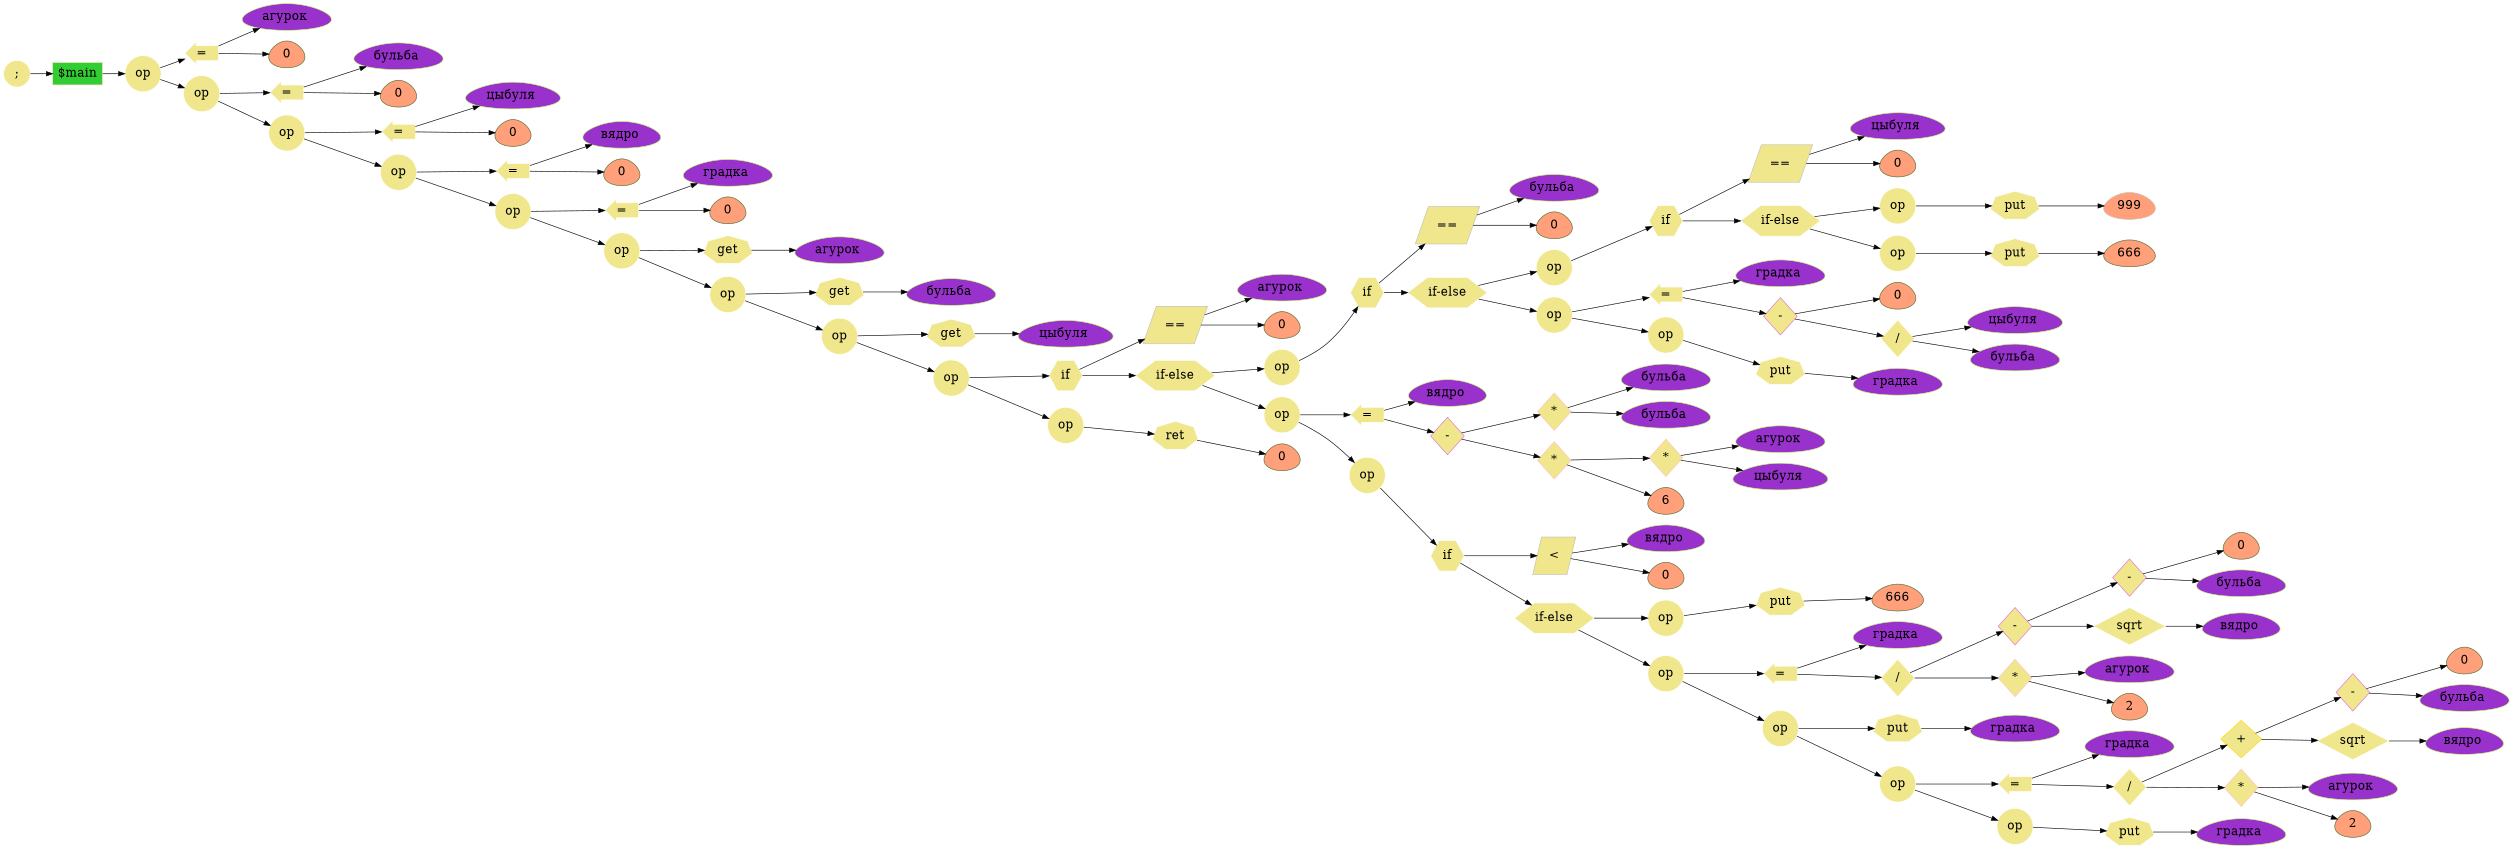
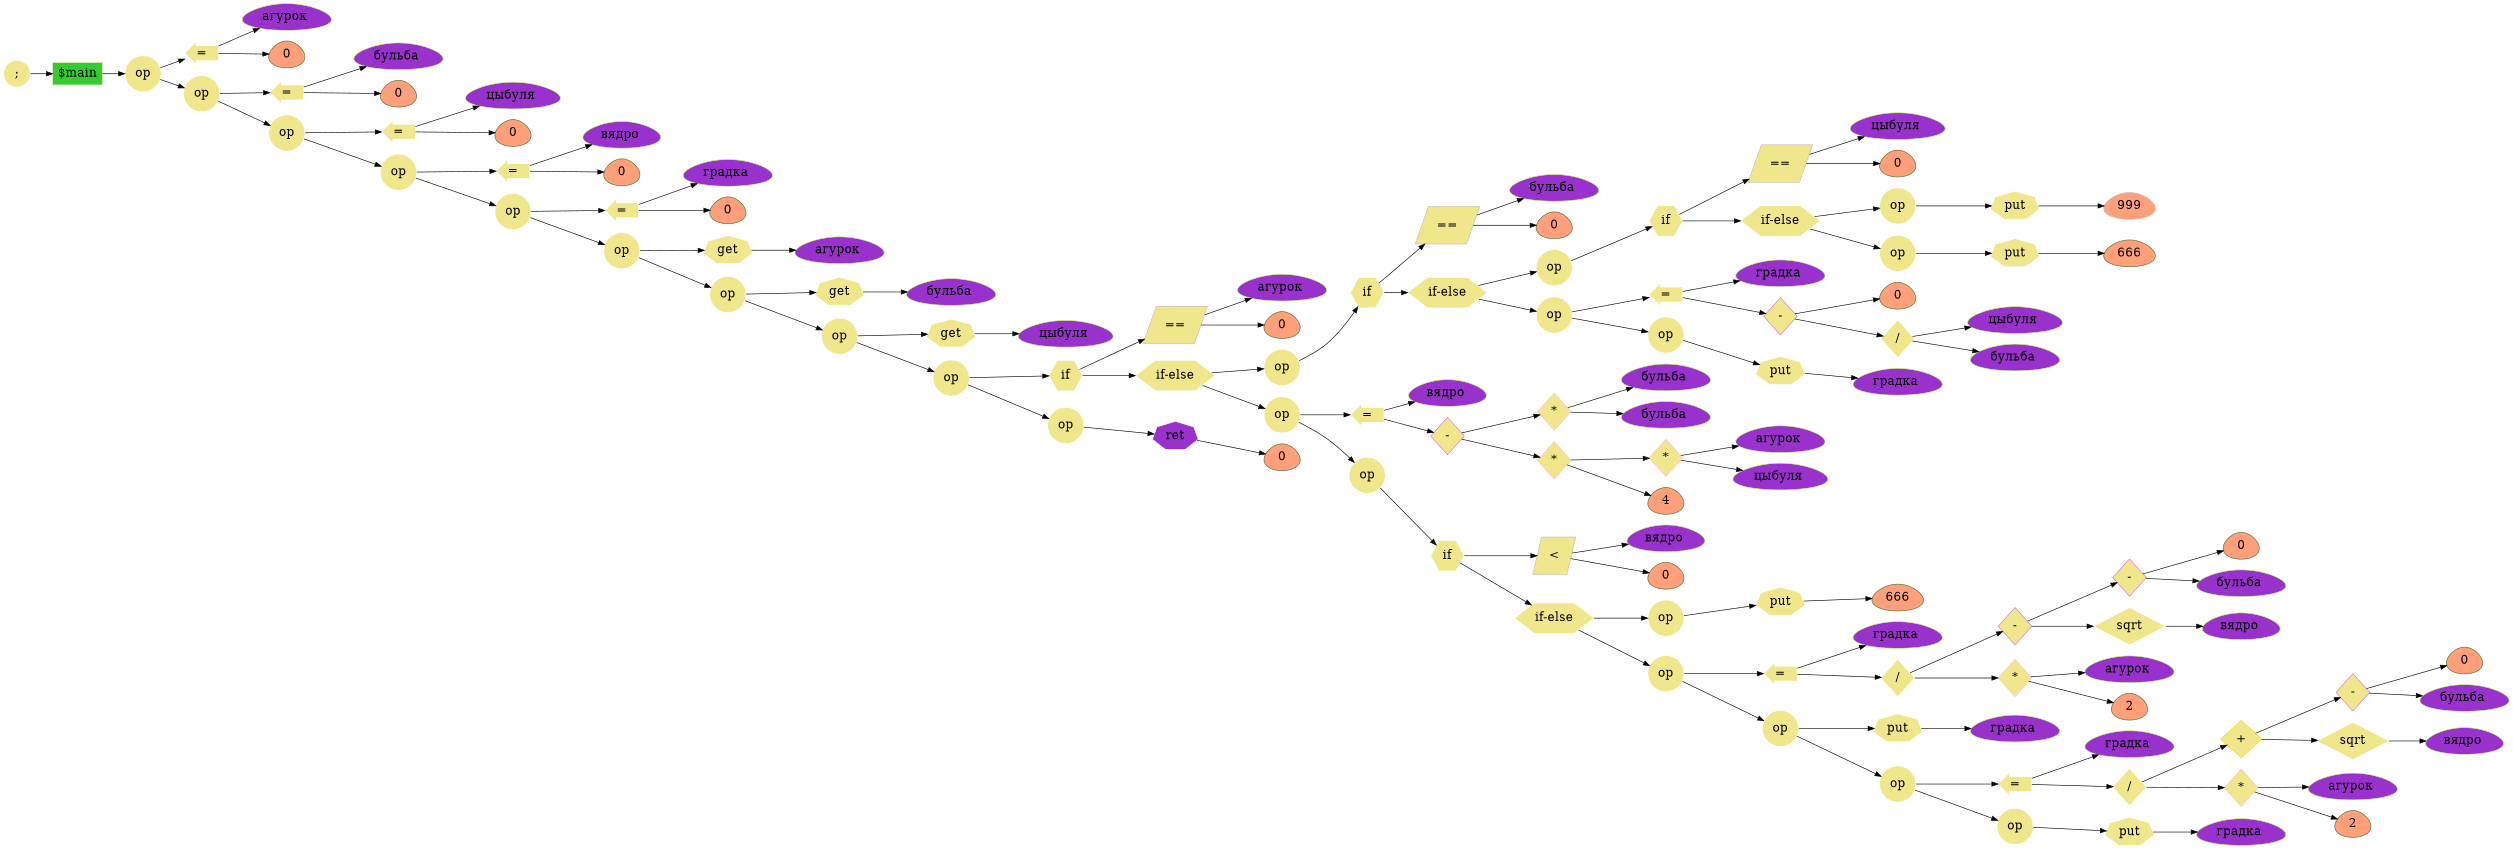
  digraph {
    rankdir=LR
    node [color="#ffffff" fillcolor="#F0E68C" fontsize=20 shape=egg style=filled]
    edge [color="#000000" fontsize=20]
    n1 [label=";" shape=circle]
    n2 [color="#ffe4c4" fillcolor="#32CD32" label="$main" shape=box]
    n3 [label=op shape=circle]
    n4 [label="=" shape=larrow]
    n5 [label=op shape=circle]
    n6 [color="#caff70" fillcolor="#9932CC" label="агурок "]
    n7 [color="#556b2f " fillcolor="#FFA07A" label=0]
    n8 [label="=" shape=larrow]
    n9 [label=op shape=circle]
    n10 [color="#caff70" fillcolor="#9932CC" label="бульба "]
    n11 [color="#556b2f " fillcolor="#FFA07A" label=0]
    n12 [label="=" shape=larrow]
    n13 [label=op shape=circle]
    n14 [color="#caff70" fillcolor="#9932CC" label="цыбуля "]
    n15 [color="#556b2f " fillcolor="#FFA07A" label=0]
    n16 [label="=" shape=larrow]
    n17 [label=op shape=circle]
    n18 [color="#caff70" fillcolor="#9932CC" label="вядро "]
    n19 [color="#556b2f " fillcolor="#FFA07A" label=0]
    n20 [label="=" shape=larrow]
    n21 [label=op shape=circle]
    n22 [color="#caff70" fillcolor="#9932CC" label="градка "]
    n23 [color="#556b2f " fillcolor="#FFA07A" label=0]
    n24 [label=get shape=septagon]
    n25 [label=op shape=circle]
    n26 [color="#caff70" fillcolor="#9932CC" label="агурок "]
    n27 [label=get shape=septagon]
    n28 [label=op shape=circle]
    n29 [color="#caff70" fillcolor="#9932CC" label="бульба "]
    n30 [label=get shape=septagon]
    n31 [label=op shape=circle]
    n32 [color="#caff70" fillcolor="#9932CC" label="цыбуля "]
    n33 [label=if shape=hexagon]
    n34 [label=op shape=circle]
    n35 [color="#c3beb4 " label="==" shape=parallelogram]
    n36 [label="if-else" shape=hexagon]
-   n37 [label=ret shape=septagon]
+   n37 [fillcolor="#9932CC" label=ret shape=septagon]
    n38 [color="#caff70" fillcolor="#9932CC" label="агурок "]
    n39 [color="#556b2f " fillcolor="#FFA07A" label=0]
    n40 [label=op shape=circle]
    n41 [label=op shape=circle]
    n42 [label=if shape=hexagon]
    n43 [label="=" shape=larrow]
    n44 [label=op shape=circle]
    n45 [color="#c3beb4 " label="==" shape=parallelogram]
    n46 [label="if-else" shape=hexagon]
    n47 [color="#caff70" fillcolor="#9932CC" label="бульба "]
    n48 [color="#556b2f " fillcolor="#FFA07A" label=0]
    n49 [label=op shape=circle]
    n50 [label=op shape=circle]
    n51 [label=if shape=hexagon]
    n52 [label="=" shape=larrow]
    n53 [label=op shape=circle]
    n54 [color="#c3beb4 " label="==" shape=parallelogram]
    n55 [label="if-else" shape=hexagon]
    n56 [color="#caff70" fillcolor="#9932CC" label="цыбуля "]
    n57 [color="#556b2f " fillcolor="#FFA07A" label=0]
    n58 [label=op shape=circle]
    n59 [label=op shape=circle]
    n60 [label=put shape=septagon]
    n61 [label=put shape=septagon]
    n62 [color="#c3beb4" fillcolor="#FFA07A" label=999]
    n63 [color="#556b2f " fillcolor="#FFA07A" label=666]
    n64 [color="#caff70" fillcolor="#9932CC" label="градка "]
    n65 [color="#da70d6" label="-" shape=diamond]
    n66 [label=put shape=septagon]
    n67 [color="#556b2f " fillcolor="#FFA07A" label=0]
    n68 [color="#fffff0" label="/" shape=diamond]
    n69 [color="#caff70" fillcolor="#9932CC" label="цыбуля "]
    n70 [color="#caff70" fillcolor="#9932CC" label="бульба "]
    n71 [color="#caff70" fillcolor="#9932CC" label="градка "]
    n72 [color="#caff70" fillcolor="#9932CC" label="вядро "]
    n73 [color="#da70d6" label="-" shape=diamond]
    n74 [label=if shape=hexagon]
    n75 [color="#ffc0cb" label="*" shape=diamond]
    n76 [color="#ffc0cb" label="*" shape=diamond]
    n77 [color="#caff70" fillcolor="#9932CC" label="бульба "]
    n78 [color="#caff70" fillcolor="#9932CC" label="бульба "]
    n79 [color="#ffc0cb" label="*" shape=diamond]
-   n80 [color="#556b2f " fillcolor="#FFA07A" label=6]
+   n80 [color="#556b2f " fillcolor="#FFA07A" label=4]
    n81 [color="#caff70" fillcolor="#9932CC" label="агурок "]
    n82 [color="#caff70" fillcolor="#9932CC" label="цыбуля "]
    n83 [color="#c3beb4 " label="<" shape=parallelogram]
    n84 [label="if-else" shape=hexagon]
    n85 [color="#caff70" fillcolor="#9932CC" label="вядро "]
    n86 [color="#556b2f " fillcolor="#FFA07A" label=0]
    n87 [label=op shape=circle]
    n88 [label=op shape=circle]
    n89 [label=put shape=septagon]
    n90 [label="=" shape=larrow]
    n91 [label=op shape=circle]
    n92 [color="#556b2f " fillcolor="#FFA07A" label=666]
    n93 [color="#caff70" fillcolor="#9932CC" label="градка "]
    n94 [color="#fffff0" label="/" shape=diamond]
    n95 [label=put shape=septagon]
    n96 [label=op shape=circle]
    n97 [color="#da70d6" label="-" shape=diamond]
    n98 [color="#ffc0cb" label="*" shape=diamond]
    n99 [color="#da70d6" label="-" shape=diamond]
    n100 [label=sqrt shape=diamond]
    n101 [color="#caff70" fillcolor="#9932CC" label="агурок "]
    n102 [color="#556b2f " fillcolor="#FFA07A" label=2]
    n103 [color="#556b2f " fillcolor="#FFA07A" label=0]
    n104 [color="#caff70" fillcolor="#9932CC" label="бульба "]
    n105 [color="#caff70" fillcolor="#9932CC" label="вядро "]
    n106 [color="#caff70" fillcolor="#9932CC" label="градка "]
    n107 [label="=" shape=larrow]
    n108 [label=op shape=circle]
    n109 [color="#caff70" fillcolor="#9932CC" label="градка "]
    n110 [color="#fffff0" label="/" shape=diamond]
    n111 [label=put shape=septagon]
    n112 [color="#ffd700" label="+" shape=diamond]
    n113 [color="#ffc0cb" label="*" shape=diamond]
    n114 [color="#da70d6" label="-" shape=diamond]
    n115 [label=sqrt shape=diamond]
    n116 [color="#caff70" fillcolor="#9932CC" label="агурок "]
    n117 [color="#556b2f " fillcolor="#FFA07A" label=2]
    n118 [color="#556b2f " fillcolor="#FFA07A" label=0]
    n119 [color="#caff70" fillcolor="#9932CC" label="бульба "]
    n120 [color="#caff70" fillcolor="#9932CC" label="вядро "]
    n121 [color="#caff70" fillcolor="#9932CC" label="градка "]
    n122 [color="#556b2f " fillcolor="#FFA07A" label=0]
    n1 -> n2
    n2 -> n3
    n3 -> n4
    n3 -> n5
    n4 -> n6
    n4 -> n7
    n5 -> n8
    n5 -> n9
    n8 -> n10
    n8 -> n11
    n9 -> n12
    n9 -> n13
    n12 -> n14
    n12 -> n15
    n13 -> n16
    n13 -> n17
    n16 -> n18
    n16 -> n19
    n17 -> n20
    n17 -> n21
    n20 -> n22
    n20 -> n23
    n21 -> n24
    n21 -> n25
    n24 -> n26
    n25 -> n27
    n25 -> n28
    n27 -> n29
    n28 -> n30
    n28 -> n31
    n30 -> n32
    n31 -> n33
    n31 -> n34
    n33 -> n35
    n33 -> n36
    n34 -> n37
    n35 -> n38
    n35 -> n39
    n36 -> n40
    n36 -> n41
    n37 -> n122
    n40 -> n42
    n41 -> n43
    n41 -> n44
    n42 -> n45
    n42 -> n46
    n43 -> n72
    n43 -> n73
    n44 -> n74
    n45 -> n47
    n45 -> n48
    n46 -> n49
    n46 -> n50
    n49 -> n51
    n50 -> n52
    n50 -> n53
    n51 -> n54
    n51 -> n55
    n52 -> n64
    n52 -> n65
    n53 -> n66
    n54 -> n56
    n54 -> n57
    n55 -> n58
    n55 -> n59
    n58 -> n60
    n59 -> n61
    n60 -> n62
    n61 -> n63
    n65 -> n67
    n65 -> n68
    n66 -> n71
    n68 -> n69
    n68 -> n70
    n73 -> n75
    n73 -> n76
    n74 -> n83
    n74 -> n84
    n75 -> n77
    n75 -> n78
    n76 -> n79
    n76 -> n80
    n79 -> n81
    n79 -> n82
    n83 -> n85
    n83 -> n86
    n84 -> n87
    n84 -> n88
    n87 -> n89
    n88 -> n90
    n88 -> n91
    n89 -> n92
    n90 -> n93
    n90 -> n94
    n91 -> n95
    n91 -> n96
    n94 -> n97
    n94 -> n98
    n95 -> n106
    n96 -> n107
    n96 -> n108
    n97 -> n99
    n97 -> n100
    n98 -> n101
    n98 -> n102
    n99 -> n103
    n99 -> n104
    n100 -> n105
    n107 -> n109
    n107 -> n110
    n108 -> n111
    n110 -> n112
    n110 -> n113
    n111 -> n121
    n112 -> n114
    n112 -> n115
    n113 -> n116
    n113 -> n117
    n114 -> n118
    n114 -> n119
    n115 -> n120
  }
